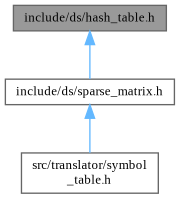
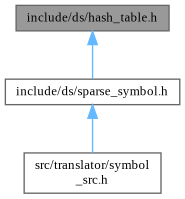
  digraph {
    fontname="Liberation Serif"
    node [color=grey40 fillcolor=white fontname="Liberation Serif" fontsize=10 shape=box style=filled]
    edge [color=steelblue1 dir=back fontname="Liberation Serif" fontsize=10 labelfontname=Helvetica labelfontsize=10 style=solid]
    n1 [color=gray40 fillcolor=grey60 fontcolor=black height=0.2 label="include/ds/hash_table.h" width=0.4]
-   n2 [height=0.2 label="include/ds/sparse_matrix.h" width=0.4]
-   n3 [height=0.2 label="src/translator/symbol\l_table.h" width=0.4]
+   n2 [height=0.2 label="include/ds/sparse_symbol.h" width=0.4]
+   n3 [height=0.2 label="src/translator/symbol\l_src.h" width=0.4]
    n1 -> n2
    n2 -> n3
  }
